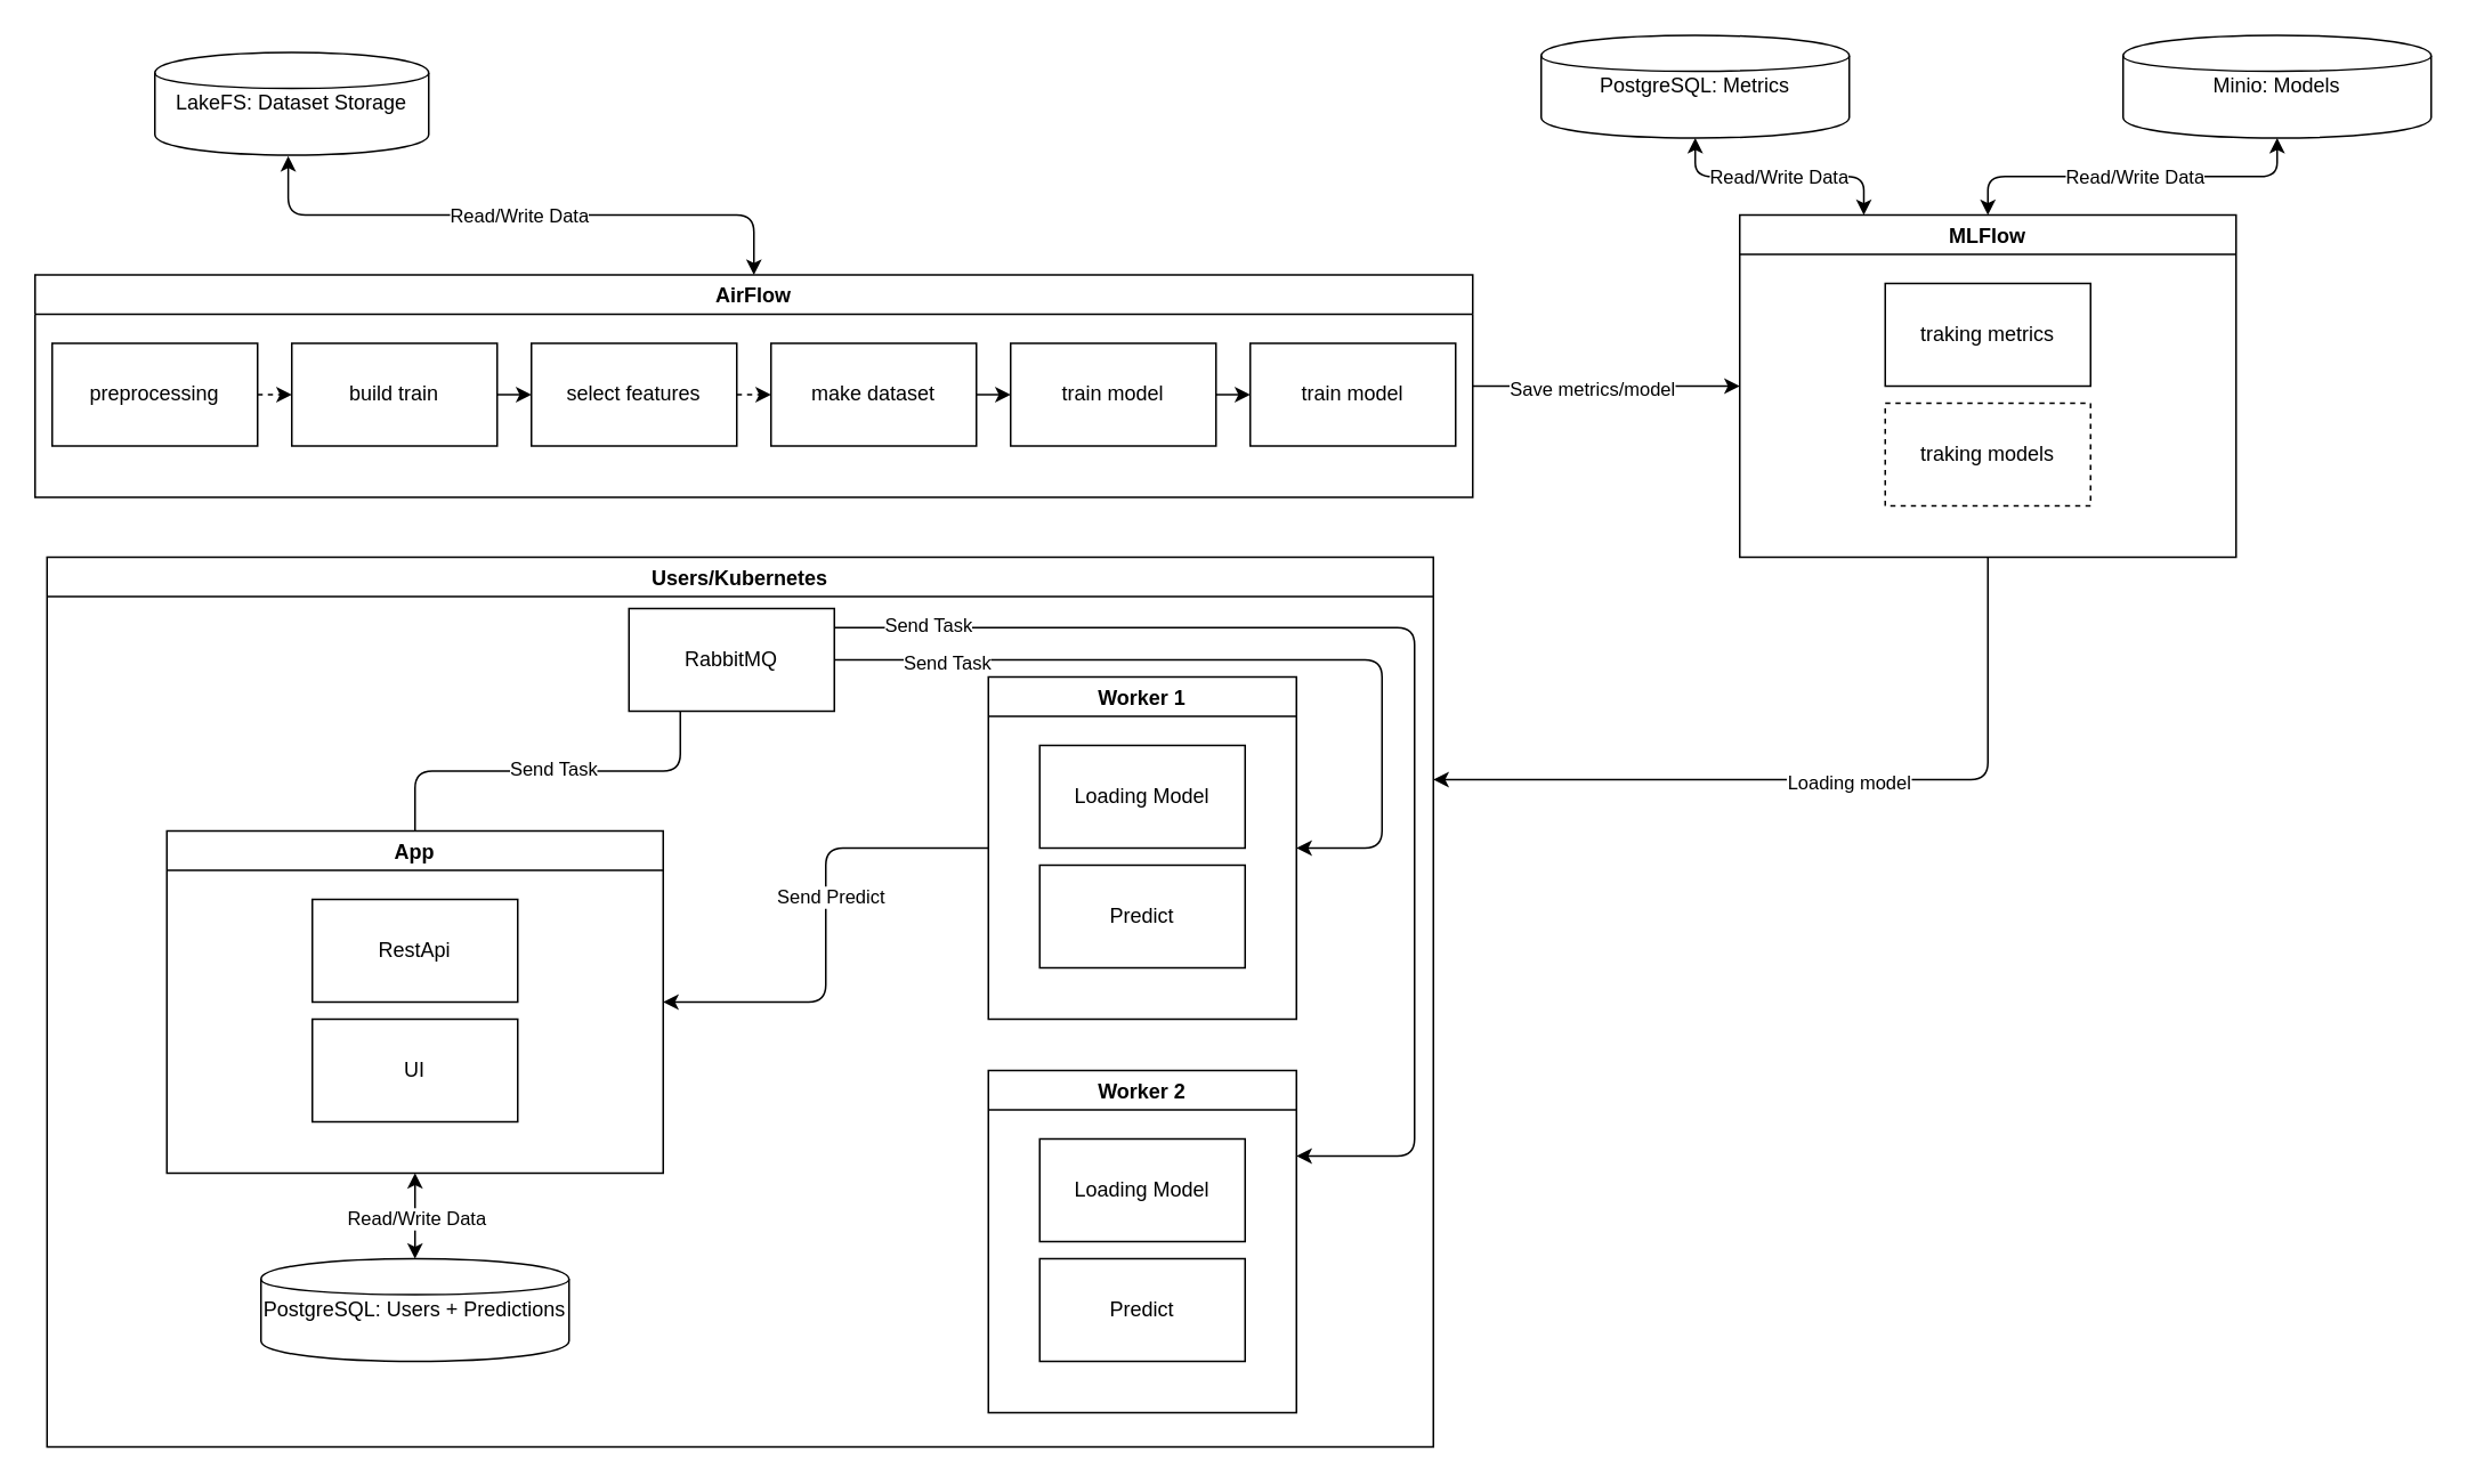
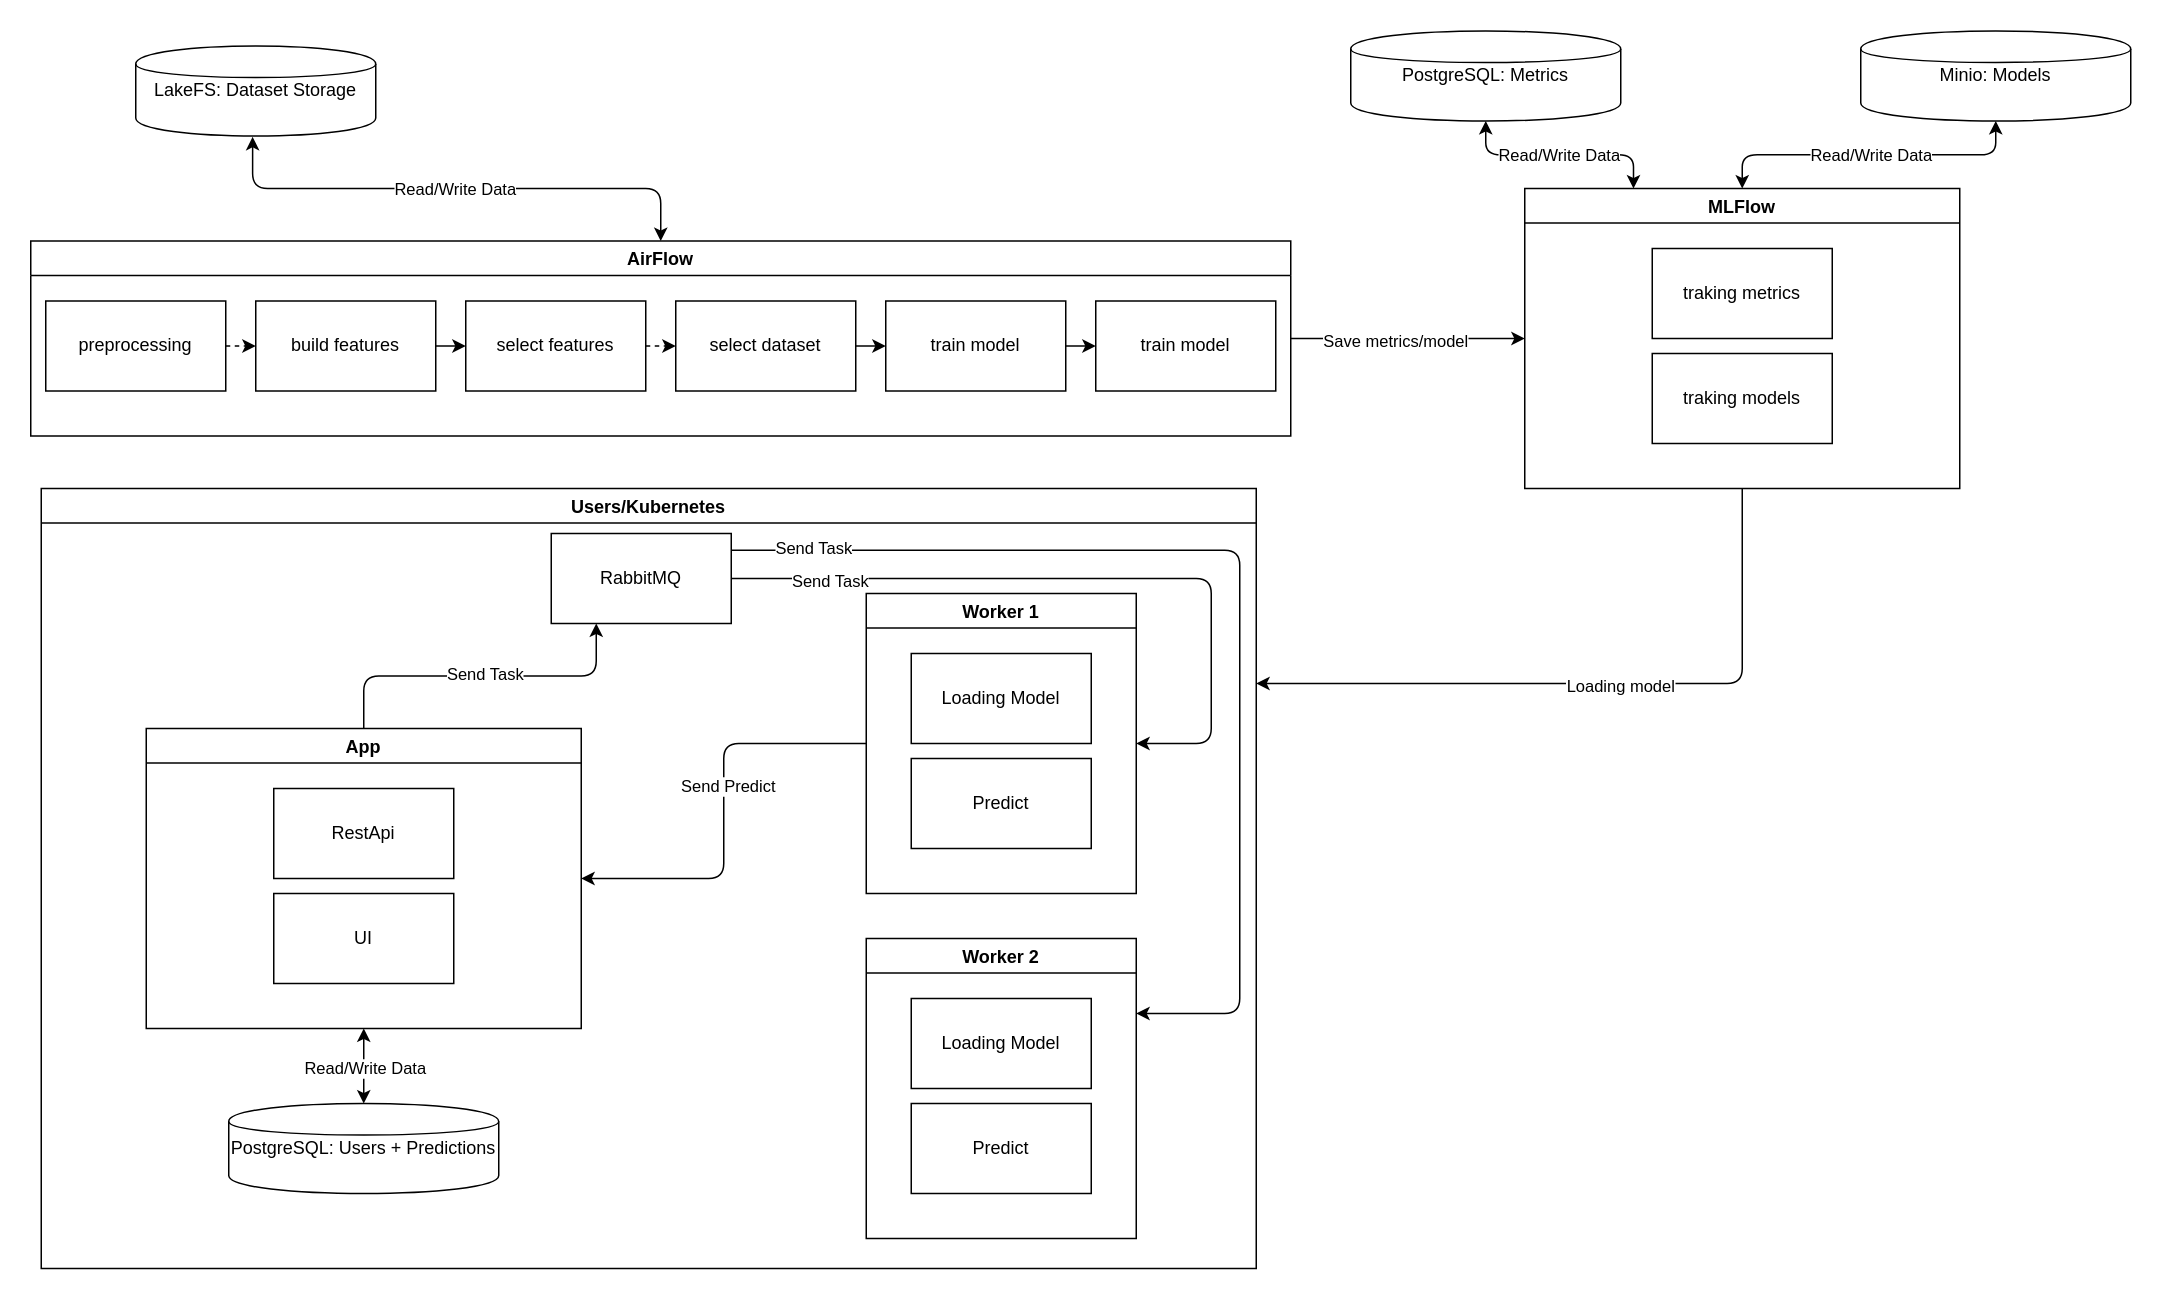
  <mxCell id="0" />
  <mxCell id="1" parent="0" />
  <mxCell id="2" value="LakeFS: Dataset Storage" style="shape=cylinder;whiteSpace=wrap;html=1;" parent="1" vertex="1"><mxGeometry x="90" y="30" width="160" height="60" as="geometry" /></mxCell>
  <mxCell id="3" style="edgeStyle=none;html=1;entryX=0;entryY=0.5;entryDx=0;entryDy=0;" edge="1" parent="1" source="5" target="17"><mxGeometry relative="1" as="geometry" /></mxCell>
  <mxCell id="4" value="Save metrics/model" style="edgeLabel;html=1;align=center;verticalAlign=middle;resizable=0;points=[];" vertex="1" connectable="0" parent="3"><mxGeometry x="-0.113" y="-1" relative="1" as="geometry"><mxPoint as="offset" /></mxGeometry></mxCell>
  <mxCell id="5" value="AirFlow" style="swimlane;startSize=23;" vertex="1" parent="1"><mxGeometry x="20" y="160" width="840" height="130" as="geometry" /></mxCell>
  <mxCell id="6" value="" style="edgeStyle=none;html=1;dashed=1;" edge="1" parent="5" source="7" target="9"><mxGeometry relative="1" as="geometry" /></mxCell>
  <mxCell id="7" value="preprocessing" style="rounded=0;whiteSpace=wrap;html=1;" vertex="1" parent="5"><mxGeometry x="10" y="40" width="120" height="60" as="geometry" /></mxCell>
  <mxCell id="8" value="" style="edgeStyle=none;html=1;" edge="1" parent="5" source="9" target="11"><mxGeometry relative="1" as="geometry" /></mxCell>
- <mxCell id="9" value="build train" style="rounded=0;whiteSpace=wrap;html=1;" vertex="1" parent="5"><mxGeometry x="150" y="40" width="120" height="60" as="geometry" /></mxCell>
+ <mxCell id="9" value="build features" style="rounded=0;whiteSpace=wrap;html=1;" vertex="1" parent="5"><mxGeometry x="150" y="40" width="120" height="60" as="geometry" /></mxCell>
  <mxCell id="10" value="" style="edgeStyle=none;html=1;dashed=1;" edge="1" parent="5" source="11" target="13"><mxGeometry relative="1" as="geometry" /></mxCell>
  <mxCell id="11" value="select features" style="rounded=0;whiteSpace=wrap;html=1;" vertex="1" parent="5"><mxGeometry x="290" y="40" width="120" height="60" as="geometry" /></mxCell>
  <mxCell id="12" value="" style="edgeStyle=none;html=1;" edge="1" parent="5" source="13" target="15"><mxGeometry relative="1" as="geometry" /></mxCell>
- <mxCell id="13" value="make dataset" style="rounded=0;whiteSpace=wrap;html=1;" vertex="1" parent="5"><mxGeometry x="430" y="40" width="120" height="60" as="geometry" /></mxCell>
+ <mxCell id="13" value="select dataset" style="rounded=0;whiteSpace=wrap;html=1;" vertex="1" parent="5"><mxGeometry x="430" y="40" width="120" height="60" as="geometry" /></mxCell>
  <mxCell id="14" value="" style="edgeStyle=none;html=1;" edge="1" parent="5" source="15" target="16"><mxGeometry relative="1" as="geometry" /></mxCell>
  <mxCell id="15" value="train model" style="rounded=0;whiteSpace=wrap;html=1;" vertex="1" parent="5"><mxGeometry x="570" y="40" width="120" height="60" as="geometry" /></mxCell>
  <mxCell id="16" value="train model" style="rounded=0;whiteSpace=wrap;html=1;" vertex="1" parent="5"><mxGeometry x="710" y="40" width="120" height="60" as="geometry" /></mxCell>
  <mxCell id="17" value="MLFlow" style="swimlane;startSize=23;" vertex="1" parent="1"><mxGeometry x="1016" y="125" width="290" height="200" as="geometry" /></mxCell>
  <mxCell id="18" value="traking metrics" style="rounded=0;whiteSpace=wrap;html=1;" vertex="1" parent="17"><mxGeometry x="85" y="40" width="120" height="60" as="geometry" /></mxCell>
- <mxCell id="19" value="traking models" style="rounded=0;whiteSpace=wrap;html=1;dashed=1;" vertex="1" parent="17"><mxGeometry x="85" y="110" width="120" height="60" as="geometry" /></mxCell>
+ <mxCell id="19" value="traking models" style="rounded=0;whiteSpace=wrap;html=1;" vertex="1" parent="17"><mxGeometry x="85" y="110" width="120" height="60" as="geometry" /></mxCell>
  <mxCell id="20" value="PostgreSQL: Metrics" style="shape=cylinder;whiteSpace=wrap;html=1;" vertex="1" parent="1"><mxGeometry x="900" y="20" width="180" height="60" as="geometry" /></mxCell>
  <mxCell id="21" value="Minio: Models" style="shape=cylinder;whiteSpace=wrap;html=1;" vertex="1" parent="1"><mxGeometry x="1240" y="20" width="180" height="60" as="geometry" /></mxCell>
  <mxCell id="22" value="Users/Kubernetes" style="swimlane;startSize=23;" vertex="1" parent="1"><mxGeometry x="27" y="325" width="810" height="520" as="geometry" /></mxCell>
  <mxCell id="23" value="App" style="swimlane;startSize=23;" vertex="1" parent="22"><mxGeometry x="70" y="160" width="290" height="200" as="geometry" /></mxCell>
  <mxCell id="24" value="RestApi" style="rounded=0;whiteSpace=wrap;html=1;" vertex="1" parent="23"><mxGeometry x="85" y="40" width="120" height="60" as="geometry" /></mxCell>
  <mxCell id="25" value="UI" style="rounded=0;whiteSpace=wrap;html=1;" vertex="1" parent="23"><mxGeometry x="85" y="110" width="120" height="60" as="geometry" /></mxCell>
  <mxCell id="26" style="edgeStyle=elbowEdgeStyle;html=1;entryX=1;entryY=0.5;entryDx=0;entryDy=0;exitX=1;exitY=0.5;exitDx=0;exitDy=0;" edge="1" parent="22" source="28" target="31"><mxGeometry relative="1" as="geometry"><mxPoint x="460" y="50" as="sourcePoint" /><Array as="points"><mxPoint x="780" y="100" /></Array></mxGeometry></mxCell>
  <mxCell id="27" value="Send Task" style="edgeLabel;html=1;align=center;verticalAlign=middle;resizable=0;points=[];" vertex="1" connectable="0" parent="26"><mxGeometry x="-0.729" y="-1" relative="1" as="geometry"><mxPoint as="offset" /></mxGeometry></mxCell>
  <mxCell id="28" value="RabbitMQ" style="rounded=0;whiteSpace=wrap;html=1;" vertex="1" parent="22"><mxGeometry x="340" y="30" width="120" height="60" as="geometry" /></mxCell>
  <mxCell id="29" style="edgeStyle=orthogonalEdgeStyle;html=1;entryX=1;entryY=0.5;entryDx=0;entryDy=0;" edge="1" parent="22" source="31" target="23"><mxGeometry relative="1" as="geometry" /></mxCell>
  <mxCell id="30" value="Send Predict" style="edgeLabel;html=1;align=center;verticalAlign=middle;resizable=0;points=[];" vertex="1" connectable="0" parent="29"><mxGeometry x="-0.125" y="2" relative="1" as="geometry"><mxPoint as="offset" /></mxGeometry></mxCell>
  <mxCell id="31" value="Worker 1" style="swimlane;startSize=23;" vertex="1" parent="22"><mxGeometry x="550" y="70" width="180" height="200" as="geometry" /></mxCell>
  <mxCell id="32" value="Loading Model" style="rounded=0;whiteSpace=wrap;html=1;" vertex="1" parent="31"><mxGeometry x="30" y="40" width="120" height="60" as="geometry" /></mxCell>
  <mxCell id="33" value="Predict" style="rounded=0;whiteSpace=wrap;html=1;" vertex="1" parent="31"><mxGeometry x="30" y="110" width="120" height="60" as="geometry" /></mxCell>
  <mxCell id="34" value="PostgreSQL: Users + Predictions" style="shape=cylinder;whiteSpace=wrap;html=1;" parent="22" vertex="1"><mxGeometry x="125" y="410" width="180" height="60" as="geometry" /></mxCell>
- <mxCell id="35" style="edgeStyle=orthogonalEdgeStyle;html=1;entryX=0.25;entryY=1;entryDx=0;entryDy=0;endArrow=none;" edge="1" parent="22" source="23" target="28"><mxGeometry relative="1" as="geometry" /></mxCell>
+ <mxCell id="35" style="edgeStyle=orthogonalEdgeStyle;html=1;entryX=0.25;entryY=1;entryDx=0;entryDy=0;" edge="1" parent="22" source="23" target="28"><mxGeometry relative="1" as="geometry" /></mxCell>
  <mxCell id="36" value="Send Task" style="edgeLabel;html=1;align=center;verticalAlign=middle;resizable=0;points=[];" vertex="1" connectable="0" parent="35"><mxGeometry x="0.024" y="2" relative="1" as="geometry"><mxPoint as="offset" /></mxGeometry></mxCell>
  <mxCell id="37" value="Worker 2" style="swimlane;startSize=23;" vertex="1" parent="22"><mxGeometry x="550" y="300" width="180" height="200" as="geometry" /></mxCell>
  <mxCell id="38" value="Loading Model" style="rounded=0;whiteSpace=wrap;html=1;" vertex="1" parent="37"><mxGeometry x="30" y="40" width="120" height="60" as="geometry" /></mxCell>
  <mxCell id="39" value="Predict" style="rounded=0;whiteSpace=wrap;html=1;" vertex="1" parent="37"><mxGeometry x="30" y="110" width="120" height="60" as="geometry" /></mxCell>
  <mxCell id="40" style="edgeStyle=elbowEdgeStyle;html=1;entryX=1;entryY=0.25;entryDx=0;entryDy=0;exitX=1.001;exitY=0.187;exitDx=0;exitDy=0;exitPerimeter=0;" edge="1" parent="22" source="28" target="37"><mxGeometry relative="1" as="geometry"><mxPoint x="490" y="50" as="sourcePoint" /><mxPoint x="749" y="160" as="targetPoint" /><Array as="points"><mxPoint x="799" y="90" /></Array></mxGeometry></mxCell>
  <mxCell id="41" value="Send Tas&lt;span style=&quot;background-color: light-dark(#ffffff, var(--ge-dark-color, #121212));&quot;&gt;k&lt;/span&gt;" style="edgeLabel;html=1;align=center;verticalAlign=middle;resizable=0;points=[];" vertex="1" connectable="0" parent="40"><mxGeometry x="-0.848" y="2" relative="1" as="geometry"><mxPoint as="offset" /></mxGeometry></mxCell>
  <mxCell id="42" value="" style="endArrow=classic;startArrow=classic;html=1;entryX=0.5;entryY=1;entryDx=0;entryDy=0;exitX=0.5;exitY=0;exitDx=0;exitDy=0;" edge="1" parent="22" source="34" target="23"><mxGeometry width="50" height="50" relative="1" as="geometry"><mxPoint x="383" y="385" as="sourcePoint" /><mxPoint x="433" y="335" as="targetPoint" /></mxGeometry></mxCell>
  <mxCell id="43" value="Read/Write Data" style="edgeLabel;html=1;align=center;verticalAlign=middle;resizable=0;points=[];" vertex="1" connectable="0" parent="42"><mxGeometry x="-0.046" relative="1" as="geometry"><mxPoint as="offset" /></mxGeometry></mxCell>
  <mxCell id="44" value="" style="endArrow=classic;startArrow=classic;html=1;exitX=0.487;exitY=1.009;exitDx=0;exitDy=0;exitPerimeter=0;entryX=0.5;entryY=0;entryDx=0;entryDy=0;edgeStyle=orthogonalEdgeStyle;" edge="1" parent="1" source="2" target="5"><mxGeometry width="50" height="50" relative="1" as="geometry"><mxPoint x="300" y="110" as="sourcePoint" /><mxPoint x="350" y="60" as="targetPoint" /></mxGeometry></mxCell>
  <mxCell id="45" value="Read/Write Data" style="edgeLabel;html=1;align=center;verticalAlign=middle;resizable=0;points=[];" vertex="1" connectable="0" parent="44"><mxGeometry x="-0.012" relative="1" as="geometry"><mxPoint as="offset" /></mxGeometry></mxCell>
  <mxCell id="46" value="" style="endArrow=classic;startArrow=classic;html=1;exitX=0.5;exitY=1;exitDx=0;exitDy=0;entryX=0.25;entryY=0;entryDx=0;entryDy=0;edgeStyle=orthogonalEdgeStyle;" edge="1" parent="1" source="20" target="17"><mxGeometry width="50" height="50" relative="1" as="geometry"><mxPoint x="840" y="105" as="sourcePoint" /><mxPoint x="1375" y="160" as="targetPoint" /></mxGeometry></mxCell>
  <mxCell id="47" value="Read/Write Data" style="edgeLabel;html=1;align=center;verticalAlign=middle;resizable=0;points=[];" vertex="1" connectable="0" parent="46"><mxGeometry x="-0.012" relative="1" as="geometry"><mxPoint as="offset" /></mxGeometry></mxCell>
  <mxCell id="48" value="" style="endArrow=classic;startArrow=classic;html=1;exitX=0.5;exitY=1;exitDx=0;exitDy=0;entryX=0.5;entryY=0;entryDx=0;entryDy=0;edgeStyle=orthogonalEdgeStyle;" edge="1" parent="1" source="21" target="17"><mxGeometry width="50" height="50" relative="1" as="geometry"><mxPoint x="900" y="80" as="sourcePoint" /><mxPoint x="1147.5" y="125" as="targetPoint" /></mxGeometry></mxCell>
  <mxCell id="49" value="Read/Write Data" style="edgeLabel;html=1;align=center;verticalAlign=middle;resizable=0;points=[];" vertex="1" connectable="0" parent="48"><mxGeometry x="-0.012" relative="1" as="geometry"><mxPoint as="offset" /></mxGeometry></mxCell>
  <mxCell id="50" value="" style="endArrow=classic;html=1;exitX=0.5;exitY=1;exitDx=0;exitDy=0;entryX=1;entryY=0.25;entryDx=0;entryDy=0;edgeStyle=orthogonalEdgeStyle;" edge="1" parent="1" source="17" target="22"><mxGeometry width="50" height="50" relative="1" as="geometry"><mxPoint x="1060" y="410" as="sourcePoint" /><mxPoint x="960" y="450" as="targetPoint" /></mxGeometry></mxCell>
  <mxCell id="51" value="Loading model" style="edgeLabel;html=1;align=center;verticalAlign=middle;resizable=0;points=[];" vertex="1" connectable="0" parent="50"><mxGeometry x="-0.068" y="1" relative="1" as="geometry"><mxPoint as="offset" /></mxGeometry></mxCell>
